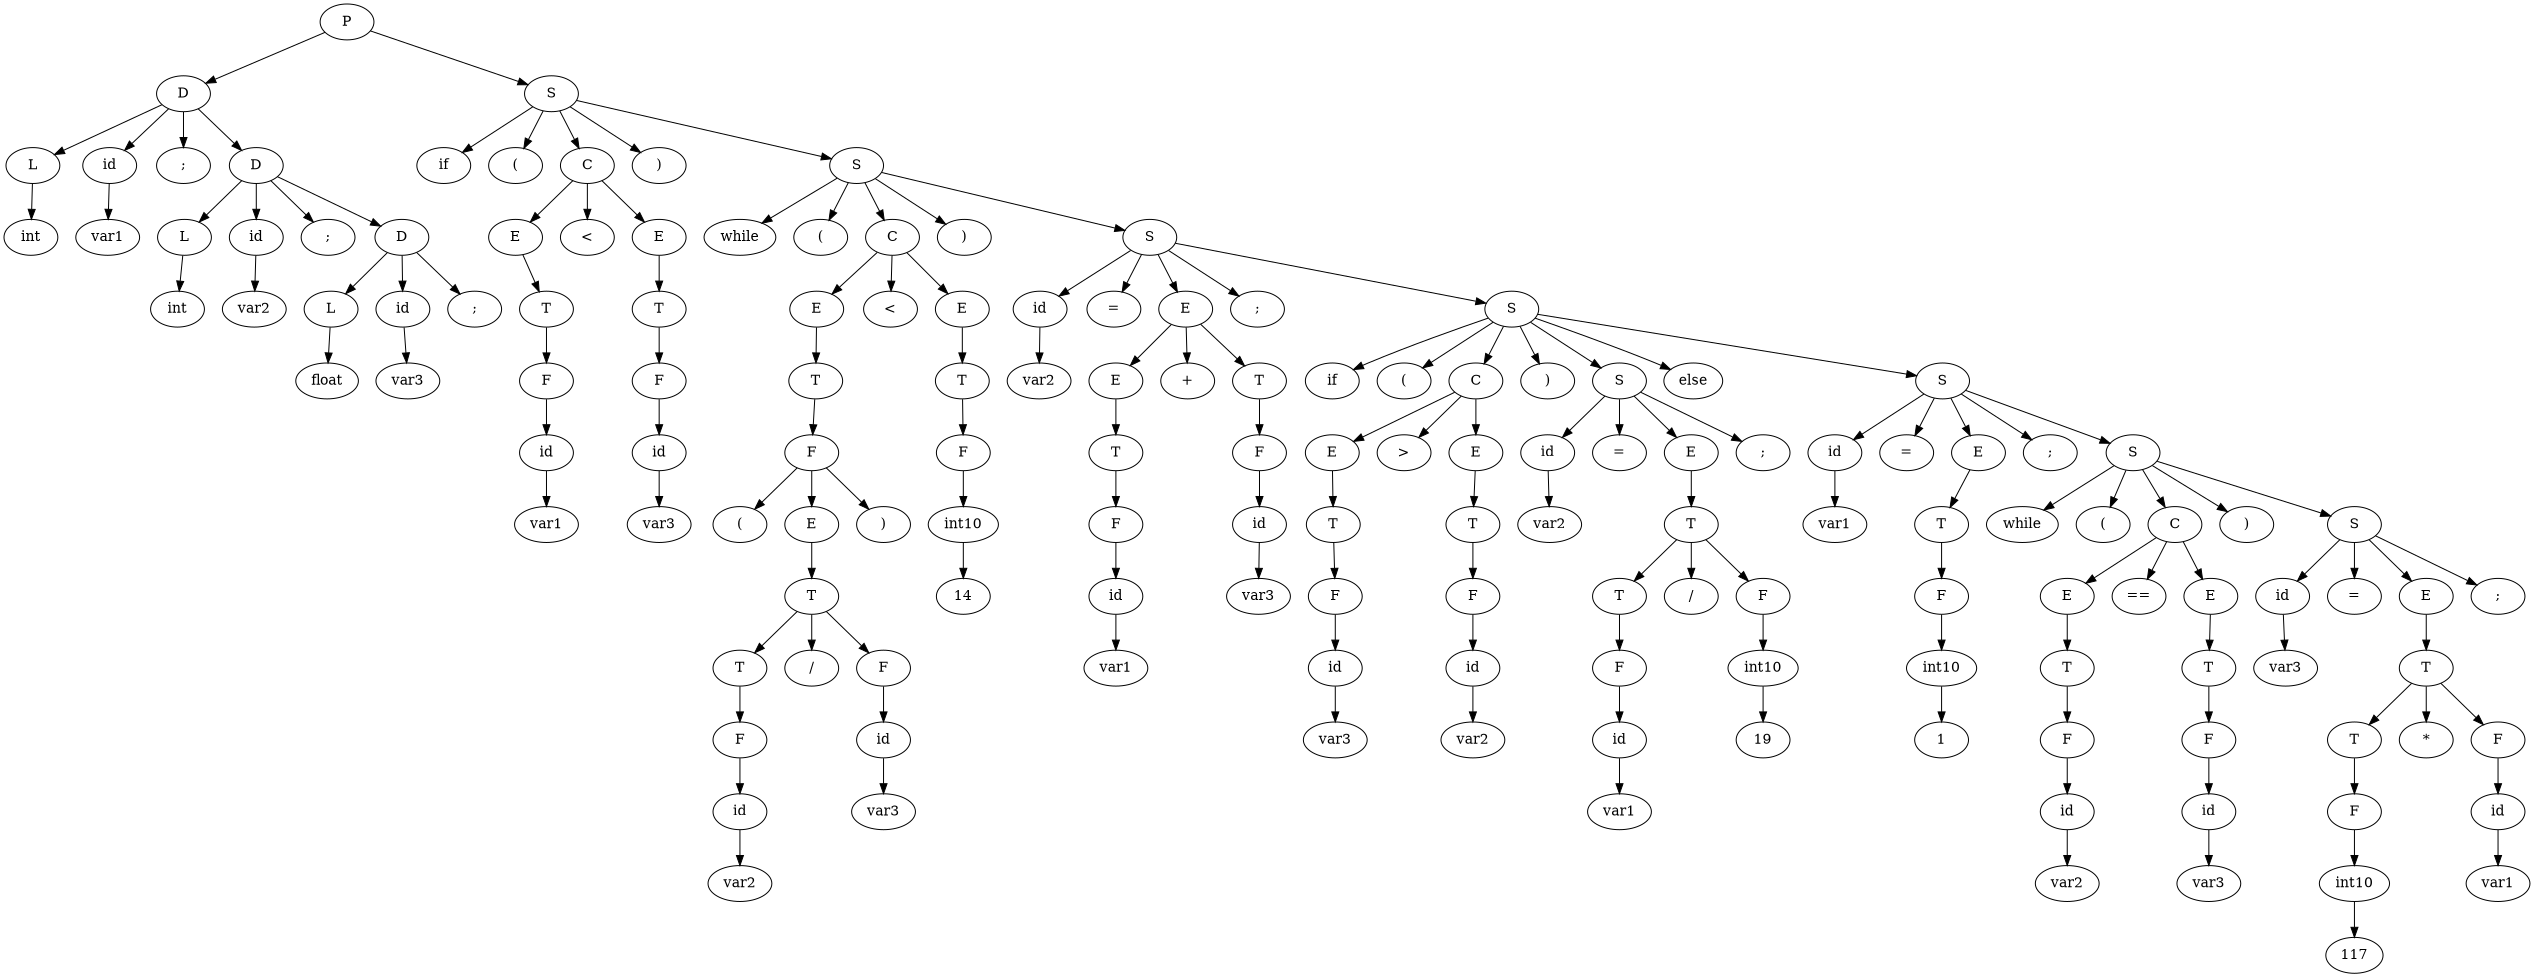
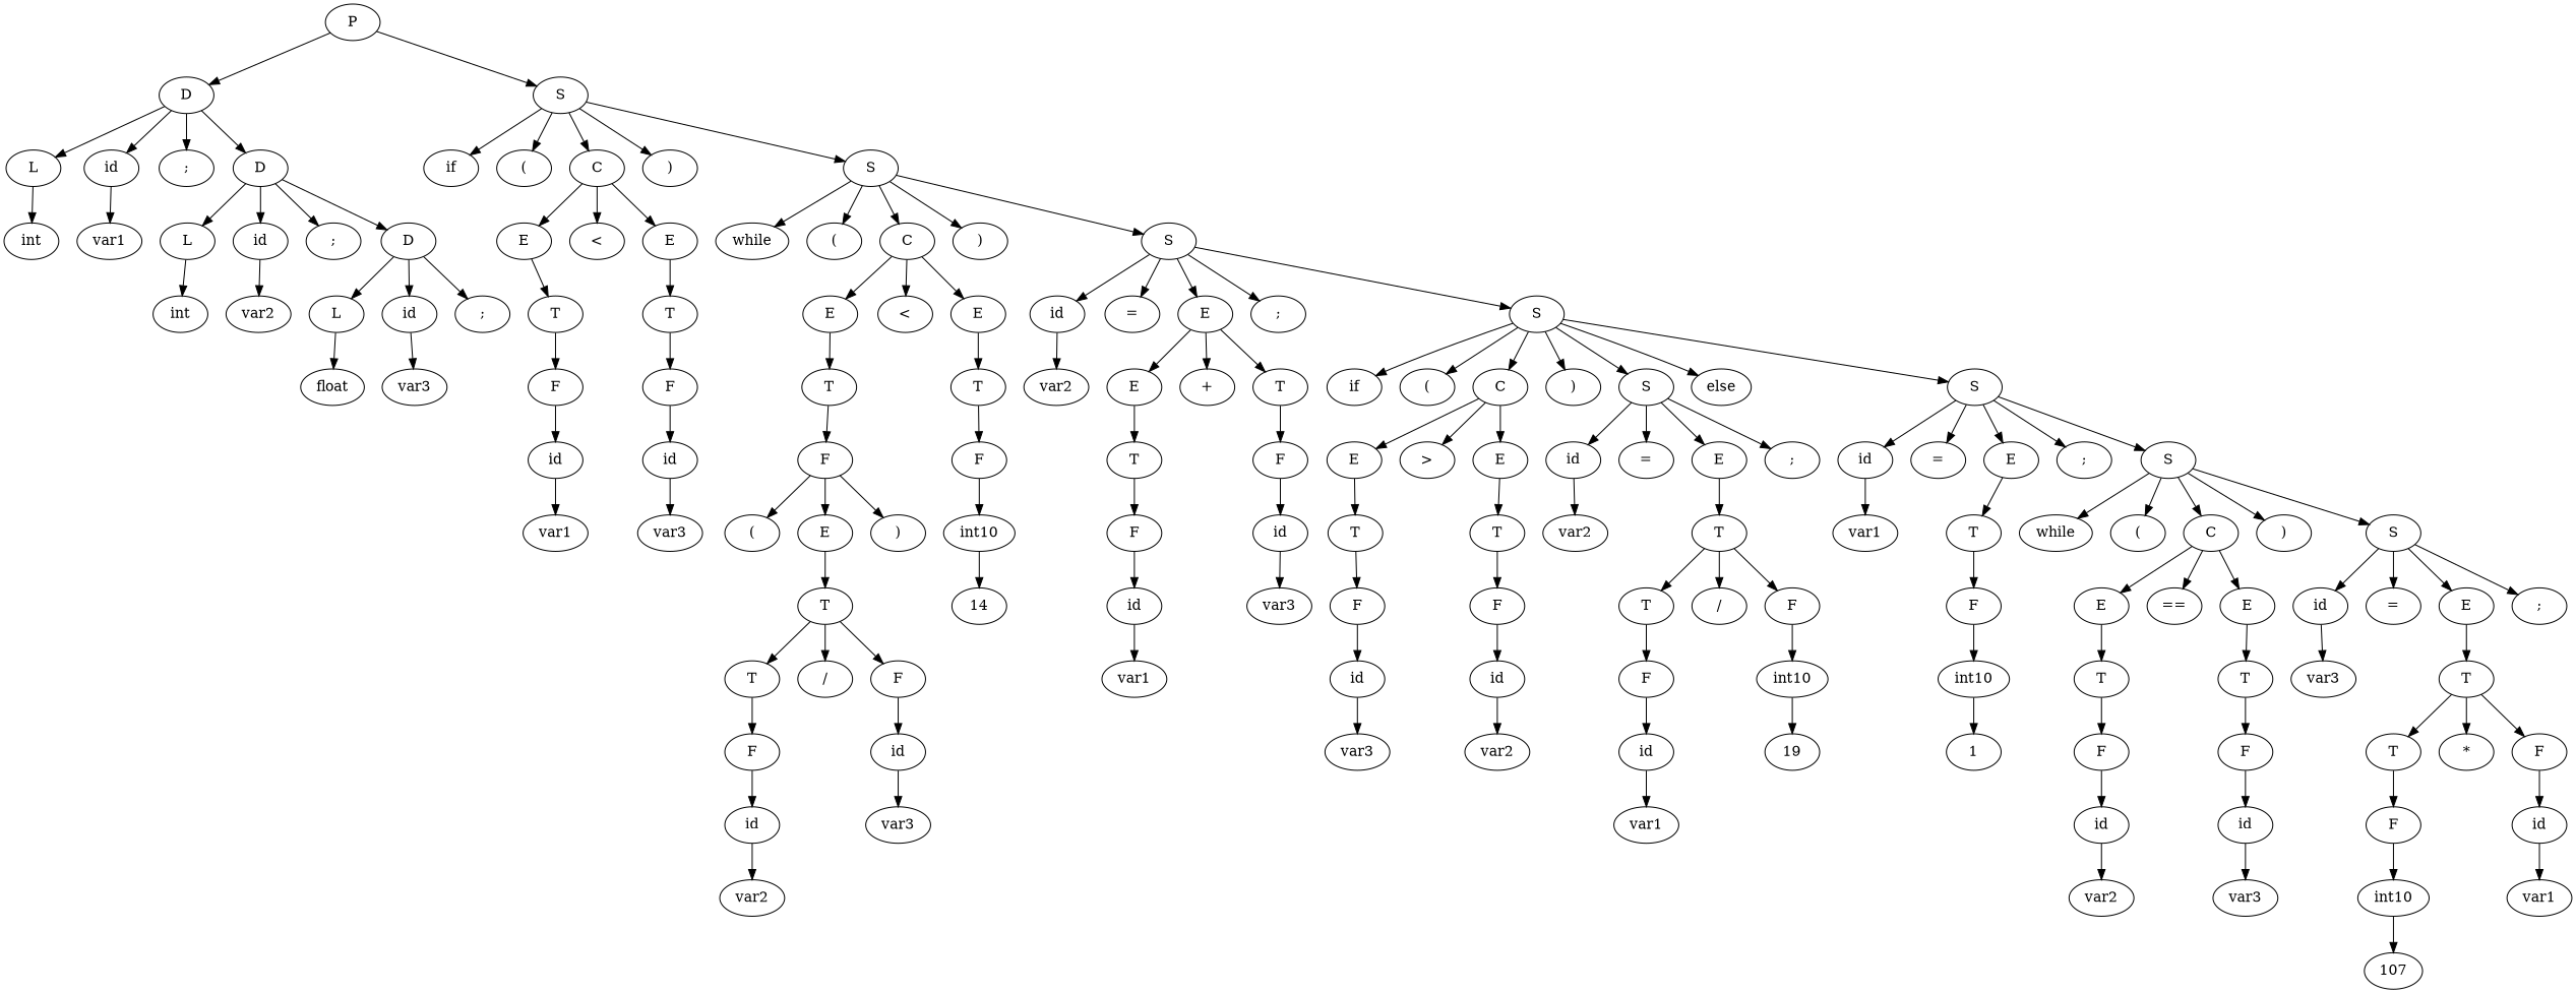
  digraph {
    n1 [label=P]
    n2 [label=D]
    n3 [label=S]
    n4 [label=L]
    n5 [label=id]
    n6 [label=";"]
    n7 [label=D]
    n8 [label=if]
    n9 [label="("]
    n10 [label=C]
    n11 [label=")"]
    n12 [label=S]
    n13 [label=int]
    n14 [label=var1]
    n15 [label=L]
    n16 [label=id]
    n17 [label=";"]
    n18 [label=D]
    n19 [label=int]
    n20 [label=var2]
    n21 [label=L]
    n22 [label=id]
    n23 [label=";"]
    n24 [label=float]
    n25 [label=var3]
    n26 [label=E]
    n27 [label="<"]
    n28 [label=E]
    n29 [label=while]
    n30 [label="("]
    n31 [label=C]
    n32 [label=")"]
    n33 [label=S]
    n34 [label=T]
    n35 [label=T]
    n36 [label=F]
    n37 [label=id]
    n38 [label=var1]
    n39 [label=F]
    n40 [label=id]
    n41 [label=var3]
    n42 [label=E]
    n43 [label="<"]
    n44 [label=E]
    n45 [label=id]
    n46 [label="="]
    n47 [label=E]
    n48 [label=";"]
    n49 [label=S]
    n50 [label=T]
    n51 [label=T]
    n52 [label=F]
    n53 [label="("]
    n54 [label=E]
    n55 [label=")"]
    n56 [label=T]
    n57 [label=T]
    n58 [label="/"]
    n59 [label=F]
    n60 [label=F]
    n61 [label=id]
    n62 [label=id]
    n63 [label=var2]
    n64 [label=var3]
    n65 [label=F]
    n66 [label=int10]
    n67 [label=14]
    n68 [label=var2]
    n69 [label=E]
    n70 [label="+"]
    n71 [label=T]
    n72 [label=if]
    n73 [label="("]
    n74 [label=C]
    n75 [label=")"]
    n76 [label=S]
    n77 [label=else]
    n78 [label=S]
    n79 [label=T]
    n80 [label=F]
    n81 [label=F]
    n82 [label=id]
    n83 [label=var1]
    n84 [label=id]
    n85 [label=var3]
    n86 [label=E]
    n87 [label=">"]
    n88 [label=E]
    n89 [label=id]
    n90 [label="="]
    n91 [label=E]
    n92 [label=";"]
    n93 [label=id]
    n94 [label="="]
    n95 [label=E]
    n96 [label=";"]
    n97 [label=S]
    n98 [label=T]
    n99 [label=T]
    n100 [label=F]
    n101 [label=id]
    n102 [label=var3]
    n103 [label=F]
    n104 [label=id]
    n105 [label=var2]
    n106 [label=var2]
    n107 [label=T]
    n108 [label=T]
    n109 [label="/"]
    n110 [label=F]
    n111 [label=F]
    n112 [label=int10]
    n113 [label=id]
    n114 [label=var1]
    n115 [label=19]
    n116 [label=var1]
    n117 [label=T]
    n118 [label=while]
    n119 [label="("]
    n120 [label=C]
    n121 [label=")"]
    n122 [label=S]
    n123 [label=F]
    n124 [label=int10]
    n125 [label=1]
    n126 [label=E]
    n127 [label="=="]
    n128 [label=E]
    n129 [label=id]
    n130 [label="="]
    n131 [label=E]
    n132 [label=";"]
    n133 [label=T]
    n134 [label=T]
    n135 [label=F]
    n136 [label=id]
    n137 [label=var2]
    n138 [label=F]
    n139 [label=id]
    n140 [label=var3]
    n141 [label=var3]
    n142 [label=T]
    n143 [label=T]
    n144 [label="*"]
    n145 [label=F]
    n146 [label=F]
    n147 [label=id]
    n148 [label=int10]
-   n149 [label=117]
+   n149 [label=107]
    n150 [label=var1]
    n1 -> n2
    n1 -> n3
    n2 -> n4
    n2 -> n5
    n2 -> n6
    n2 -> n7
    n3 -> n8
    n3 -> n9
    n3 -> n10
    n3 -> n11
    n3 -> n12
    n4 -> n13
    n5 -> n14
    n7 -> n15
    n7 -> n16
    n7 -> n17
    n7 -> n18
    n10 -> n26
    n10 -> n27
    n10 -> n28
    n12 -> n29
    n12 -> n30
    n12 -> n31
    n12 -> n32
    n12 -> n33
    n15 -> n19
    n16 -> n20
    n18 -> n21
    n18 -> n22
    n18 -> n23
    n21 -> n24
    n22 -> n25
    n26 -> n34
    n28 -> n35
    n31 -> n42
    n31 -> n43
    n31 -> n44
    n33 -> n45
    n33 -> n46
    n33 -> n47
    n33 -> n48
    n33 -> n49
    n34 -> n36
    n35 -> n39
    n36 -> n37
    n37 -> n38
    n39 -> n40
    n40 -> n41
    n42 -> n50
    n44 -> n51
    n45 -> n68
    n47 -> n69
    n47 -> n70
    n47 -> n71
    n49 -> n72
    n49 -> n73
    n49 -> n74
    n49 -> n75
    n49 -> n76
    n49 -> n77
    n49 -> n78
    n50 -> n52
    n51 -> n65
    n52 -> n53
    n52 -> n54
    n52 -> n55
    n54 -> n56
    n56 -> n57
    n56 -> n58
    n56 -> n59
    n57 -> n60
    n59 -> n61
    n60 -> n62
    n61 -> n64
    n62 -> n63
    n65 -> n66
    n66 -> n67
    n69 -> n79
    n71 -> n80
    n74 -> n86
    n74 -> n87
    n74 -> n88
    n76 -> n89
    n76 -> n90
    n76 -> n91
    n76 -> n92
    n78 -> n93
    n78 -> n94
    n78 -> n95
    n78 -> n96
    n78 -> n97
    n79 -> n81
    n80 -> n84
    n81 -> n82
    n82 -> n83
    n84 -> n85
    n86 -> n98
    n88 -> n99
    n89 -> n106
    n91 -> n107
    n93 -> n116
    n95 -> n117
    n97 -> n118
    n97 -> n119
    n97 -> n120
    n97 -> n121
    n97 -> n122
    n98 -> n100
    n99 -> n103
    n100 -> n101
    n101 -> n102
    n103 -> n104
    n104 -> n105
    n107 -> n108
    n107 -> n109
    n107 -> n110
    n108 -> n111
    n110 -> n112
    n111 -> n113
    n112 -> n115
    n113 -> n114
    n117 -> n123
    n120 -> n126
    n120 -> n127
    n120 -> n128
    n122 -> n129
    n122 -> n130
    n122 -> n131
    n122 -> n132
    n123 -> n124
    n124 -> n125
    n126 -> n133
    n128 -> n134
    n129 -> n141
    n131 -> n142
    n133 -> n135
    n134 -> n138
    n135 -> n136
    n136 -> n137
    n138 -> n139
    n139 -> n140
    n142 -> n143
    n142 -> n144
    n142 -> n145
    n143 -> n146
    n145 -> n147
    n146 -> n148
    n147 -> n150
    n148 -> n149
  }
